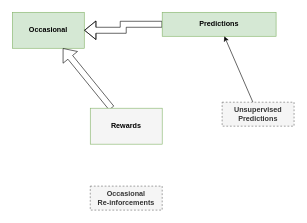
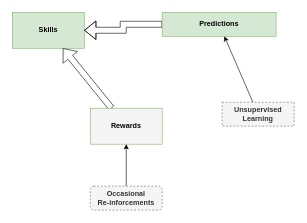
  <mxCell id="0" />
  <mxCell id="1" parent="0" />
- <mxCell id="2" value="Occasional" style="rounded=0;whiteSpace=wrap;html=1;fontStyle=1;fillColor=#d5e8d4;strokeColor=#82b366;" vertex="1" parent="1"><mxGeometry x="20" y="20" width="120" height="60" as="geometry" /></mxCell>
+ <mxCell id="2" value="Skills" style="rounded=0;whiteSpace=wrap;html=1;fontStyle=1;fillColor=#d5e8d4;strokeColor=#82b366;" vertex="1" parent="1"><mxGeometry x="20" y="20" width="120" height="60" as="geometry" /></mxCell>
  <mxCell id="3" style="edgeStyle=orthogonalEdgeStyle;rounded=0;orthogonalLoop=1;jettySize=auto;html=1;shape=flexArrow;fillColor=none;" edge="1" parent="1" source="4" target="2"><mxGeometry relative="1" as="geometry" /></mxCell>
  <mxCell id="4" value="Predictions" style="rounded=0;whiteSpace=wrap;html=1;fontStyle=1;fillColor=#d5e8d4;strokeColor=#82b366;" vertex="1" parent="1"><mxGeometry x="270" y="20" width="190" height="40" as="geometry" /></mxCell>
  <mxCell id="5" style="rounded=0;orthogonalLoop=1;jettySize=auto;html=1;shape=flexArrow;fillColor=none;" edge="1" parent="1" source="6" target="2"><mxGeometry relative="1" as="geometry" /></mxCell>
  <mxCell id="6" value="Rewards" style="rounded=0;whiteSpace=wrap;html=1;fontStyle=1;fillColor=#f5f5f5;strokeColor=#82b366;" vertex="1" parent="1"><mxGeometry x="150" y="180" width="120" height="60" as="geometry" /></mxCell>
- <mxCell id="8" value="Occasional&lt;br&gt;Re-inforcements" style="rounded=0;whiteSpace=wrap;html=1;fillColor=#f5f5f5;strokeColor=#666666;fontColor=#333333;dashed=1;fontStyle=1" vertex="1" parent="1"><mxGeometry x="150" y="310" width="120" height="40" as="geometry" /></mxCell>
+ <mxCell id="7" style="edgeStyle=none;rounded=0;orthogonalLoop=1;jettySize=auto;html=1;" edge="1" parent="1" source="8" target="6"><mxGeometry relative="1" as="geometry"><mxPoint x="350" y="210" as="sourcePoint" /></mxGeometry></mxCell>
+ <mxCell id="8" value="Occasional&lt;br&gt;Re-inforcements" style="whiteSpace=wrap;html=1;fillColor=#f5f5f5;strokeColor=#666666;fontColor=#333333;dashed=1;fontStyle=1;rounded=1;" vertex="1" parent="1"><mxGeometry x="150" y="310" width="120" height="40" as="geometry" /></mxCell>
  <mxCell id="9" style="edgeStyle=none;rounded=0;orthogonalLoop=1;jettySize=auto;html=1;fillColor=none;" edge="1" parent="1" source="10" target="4"><mxGeometry relative="1" as="geometry" /></mxCell>
- <mxCell id="10" value="Unsupervised&lt;br&gt;Predictions" style="rounded=0;whiteSpace=wrap;html=1;fillColor=#f5f5f5;strokeColor=#666666;fontColor=#333333;dashed=1;fontStyle=1" vertex="1" parent="1"><mxGeometry x="370" y="170" width="120" height="40" as="geometry" /></mxCell>
+ <mxCell id="10" value="Unsupervised&lt;br&gt;Learning" style="rounded=0;whiteSpace=wrap;html=1;fillColor=#f5f5f5;strokeColor=#666666;fontColor=#333333;dashed=1;fontStyle=1" vertex="1" parent="1"><mxGeometry x="370" y="170" width="120" height="40" as="geometry" /></mxCell>
